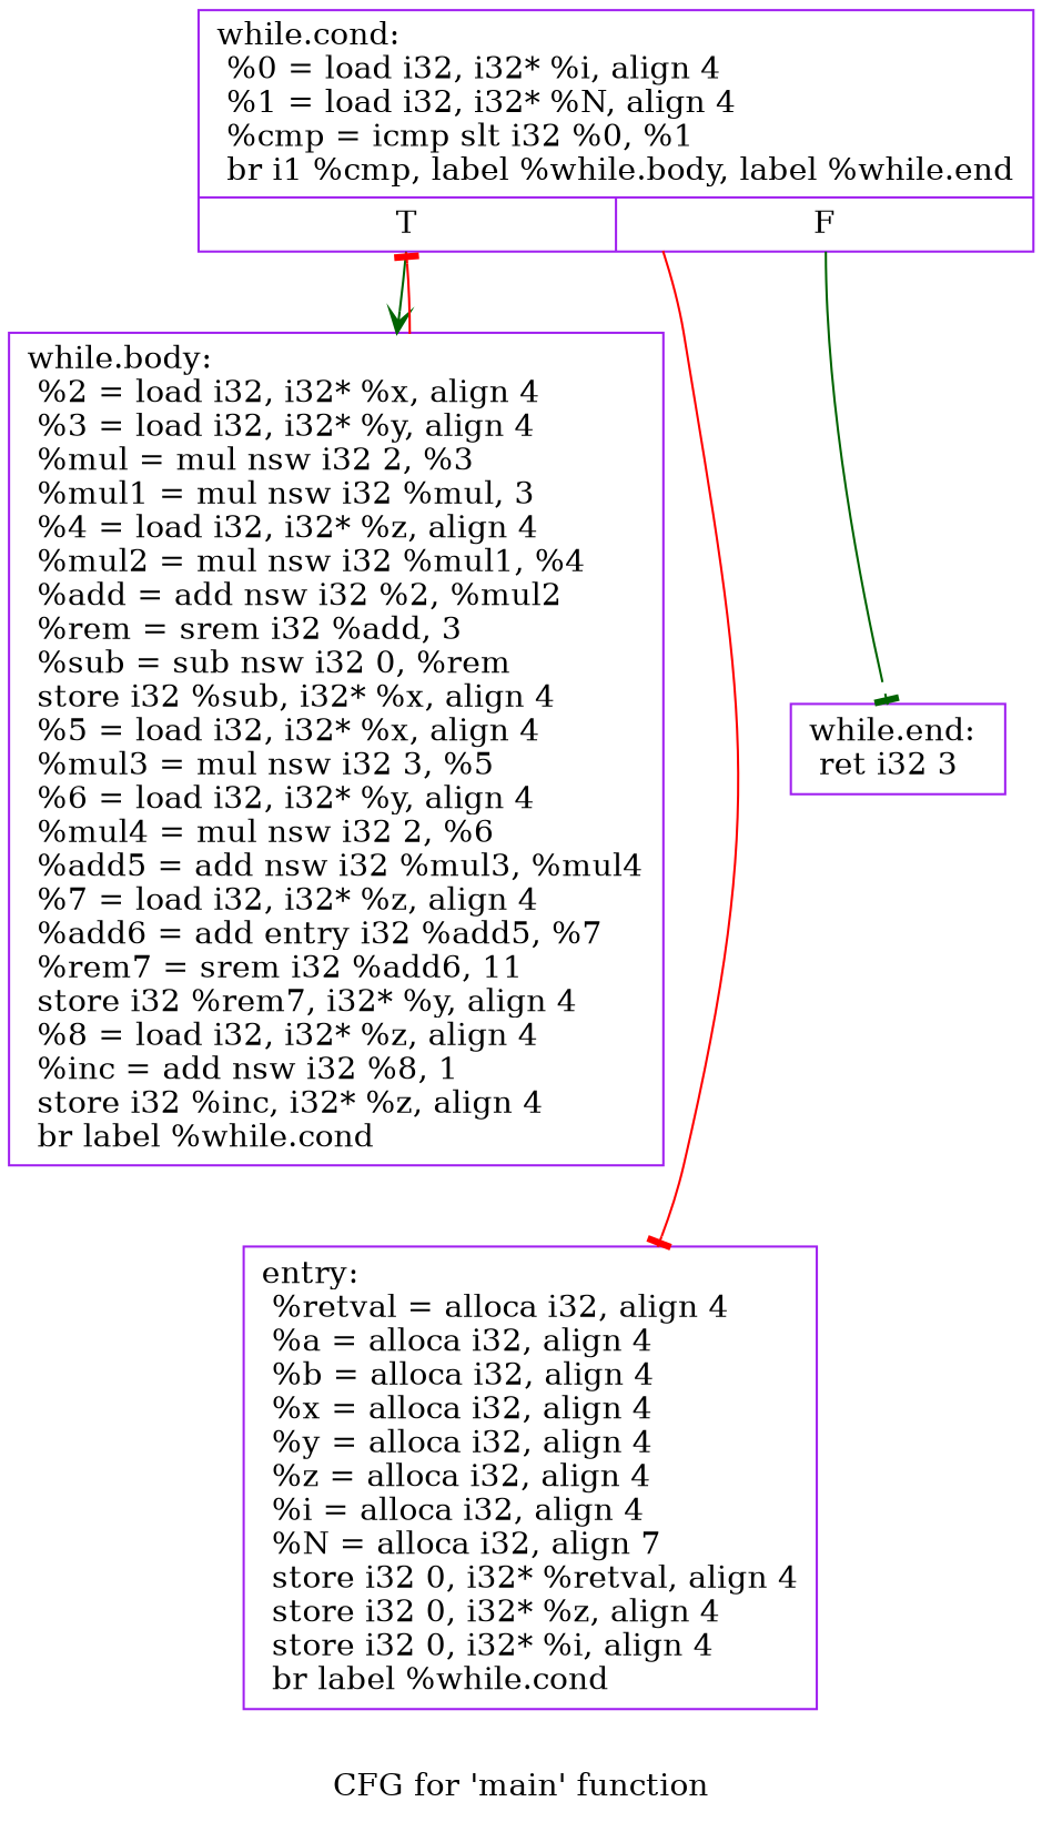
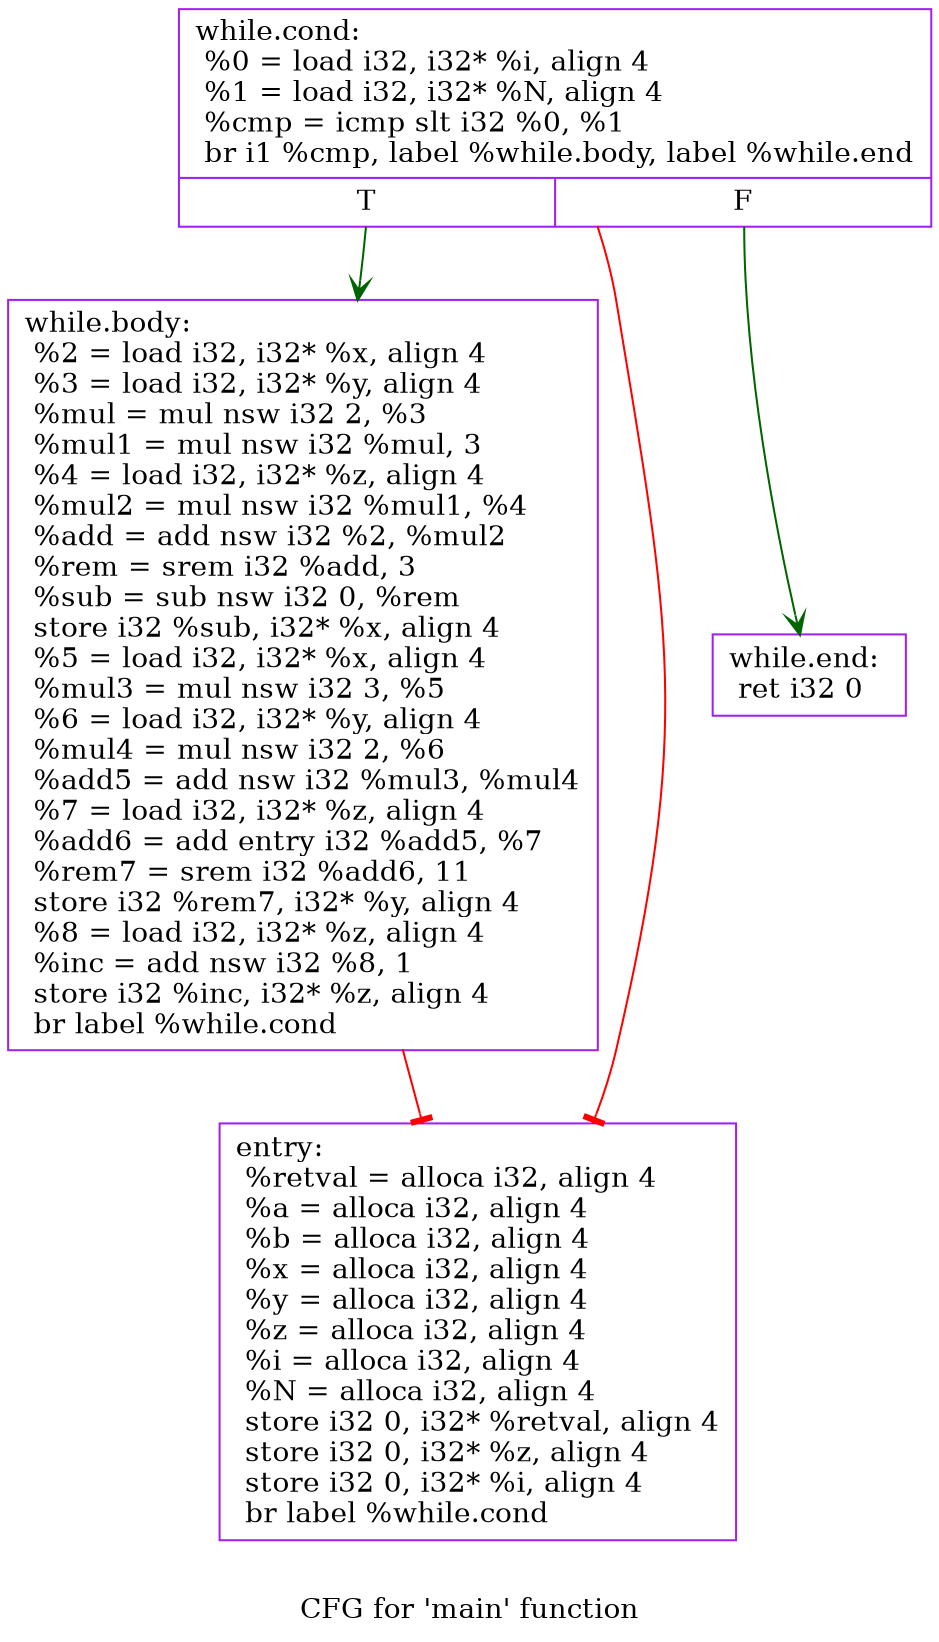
  digraph {
    label="CFG for 'main' function"
    node [color=purple shape=record]
    edge [arrowhead=tee color=red]
-   n1 [label="{entry:\l  %retval = alloca i32, align 4\l  %a = alloca i32, align 4\l  %b = alloca i32, align 4\l  %x = alloca i32, align 4\l  %y = alloca i32, align 4\l  %z = alloca i32, align 4\l  %i = alloca i32, align 4\l  %N = alloca i32, align 7\l  store i32 0, i32* %retval, align 4\l  store i32 0, i32* %z, align 4\l  store i32 0, i32* %i, align 4\l  br label %while.cond\l}"]
+   n1 [label="{entry:\l  %retval = alloca i32, align 4\l  %a = alloca i32, align 4\l  %b = alloca i32, align 4\l  %x = alloca i32, align 4\l  %y = alloca i32, align 4\l  %z = alloca i32, align 4\l  %i = alloca i32, align 4\l  %N = alloca i32, align 4\l  store i32 0, i32* %retval, align 4\l  store i32 0, i32* %z, align 4\l  store i32 0, i32* %i, align 4\l  br label %while.cond\l}"]
    n2 [label="{while.cond:                                       \l  %0 = load i32, i32* %i, align 4\l  %1 = load i32, i32* %N, align 4\l  %cmp = icmp slt i32 %0, %1\l  br i1 %cmp, label %while.body, label %while.end\l|{<s0>T|<s1>F}}"]
    n3 [label="{while.body:                                       \l  %2 = load i32, i32* %x, align 4\l  %3 = load i32, i32* %y, align 4\l  %mul = mul nsw i32 2, %3\l  %mul1 = mul nsw i32 %mul, 3\l  %4 = load i32, i32* %z, align 4\l  %mul2 = mul nsw i32 %mul1, %4\l  %add = add nsw i32 %2, %mul2\l  %rem = srem i32 %add, 3\l  %sub = sub nsw i32 0, %rem\l  store i32 %sub, i32* %x, align 4\l  %5 = load i32, i32* %x, align 4\l  %mul3 = mul nsw i32 3, %5\l  %6 = load i32, i32* %y, align 4\l  %mul4 = mul nsw i32 2, %6\l  %add5 = add nsw i32 %mul3, %mul4\l  %7 = load i32, i32* %z, align 4\l  %add6 = add entry i32 %add5, %7\l  %rem7 = srem i32 %add6, 11\l  store i32 %rem7, i32* %y, align 4\l  %8 = load i32, i32* %z, align 4\l  %inc = add nsw i32 %8, 1\l  store i32 %inc, i32* %z, align 4\l  br label %while.cond\l}"]
-   n4 [label="{while.end:                                        \l  ret i32 3\l}"]
+   n4 [label="{while.end:                                        \l  ret i32 0\l}"]
    n2 -> n1
    n2 -> n3 [arrowhead=vee color=darkgreen tailport=s0]
-   n2 -> n4 [color=darkgreen tailport=s1]
-   n3 -> n2
+   n2 -> n4 [arrowhead=vee color=darkgreen tailport=s1]
+   n3 -> n1
  }
